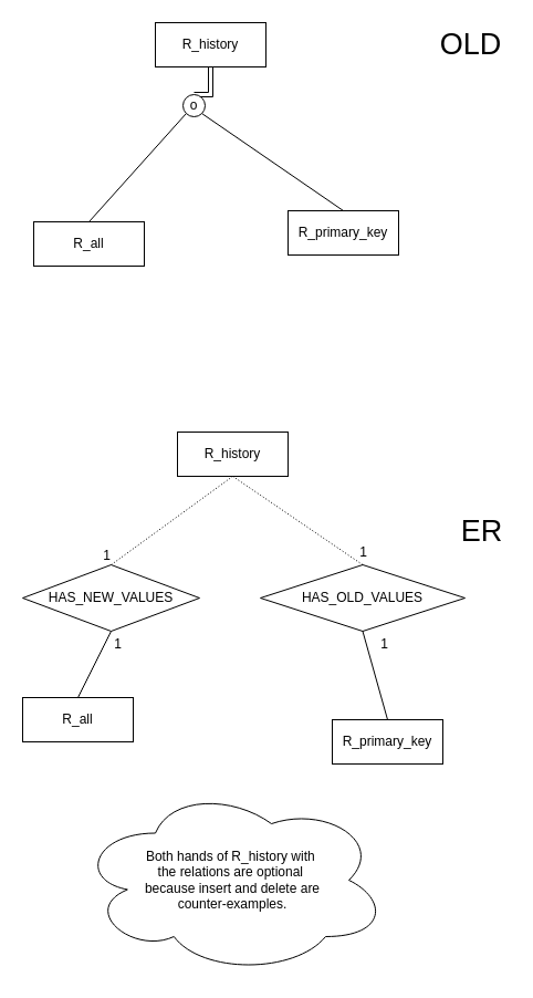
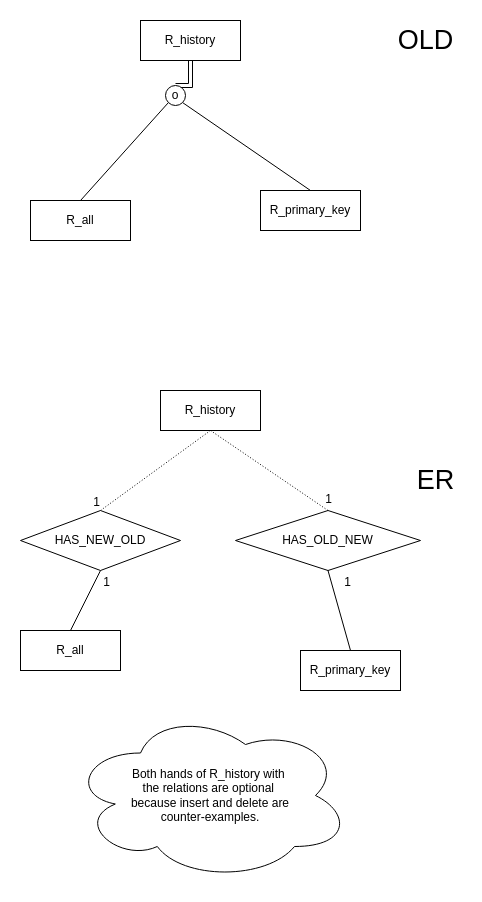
  <mxCell id="0" />
  <mxCell id="1" parent="0" />
  <mxCell id="2" style="rounded=0;orthogonalLoop=1;jettySize=auto;html=1;exitX=0.5;exitY=0;exitDx=0;exitDy=0;entryX=0;entryY=1;entryDx=0;entryDy=0;endArrow=none;endFill=0;" parent="1" source="3" target="8" edge="1"><mxGeometry relative="1" as="geometry" /></mxCell>
  <mxCell id="3" value="R_all" style="whiteSpace=wrap;html=1;align=center;" parent="1" vertex="1"><mxGeometry x="30" y="200" width="100" height="40" as="geometry" /></mxCell>
  <mxCell id="4" value="R_primary_key" style="whiteSpace=wrap;html=1;align=center;" parent="1" vertex="1"><mxGeometry x="260" y="190" width="100" height="40" as="geometry" /></mxCell>
  <mxCell id="5" value="R_history" style="whiteSpace=wrap;html=1;align=center;" parent="1" vertex="1"><mxGeometry x="140" y="20" width="100" height="40" as="geometry" /></mxCell>
  <mxCell id="6" style="edgeStyle=orthogonalEdgeStyle;rounded=0;orthogonalLoop=1;jettySize=auto;html=1;exitX=0.5;exitY=0;exitDx=0;exitDy=0;entryX=0.5;entryY=1;entryDx=0;entryDy=0;endArrow=none;endFill=0;shape=link;" parent="1" source="8" target="5" edge="1"><mxGeometry relative="1" as="geometry" /></mxCell>
  <mxCell id="7" style="edgeStyle=none;rounded=0;orthogonalLoop=1;jettySize=auto;html=1;exitX=1;exitY=1;exitDx=0;exitDy=0;entryX=0.5;entryY=0;entryDx=0;entryDy=0;endArrow=none;endFill=0;" parent="1" source="8" target="4" edge="1"><mxGeometry relative="1" as="geometry" /></mxCell>
  <mxCell id="8" value="o" style="ellipse;whiteSpace=wrap;html=1;aspect=fixed;" parent="1" vertex="1"><mxGeometry x="165" y="85" width="20" height="20" as="geometry" /></mxCell>
  <mxCell id="9" value="R_all" style="whiteSpace=wrap;html=1;align=center;" parent="1" vertex="1"><mxGeometry x="20" y="630" width="100" height="40" as="geometry" /></mxCell>
  <mxCell id="10" value="R_primary_key" style="whiteSpace=wrap;html=1;align=center;" parent="1" vertex="1"><mxGeometry x="300" y="650" width="100" height="40" as="geometry" /></mxCell>
  <mxCell id="11" value="R_history" style="whiteSpace=wrap;html=1;align=center;" parent="1" vertex="1"><mxGeometry x="160" y="390" width="100" height="40" as="geometry" /></mxCell>
- <mxCell id="12" value="HAS_NEW_VALUES" style="shape=rhombus;perimeter=rhombusPerimeter;whiteSpace=wrap;html=1;align=center;" parent="1" vertex="1"><mxGeometry x="20" y="510" width="160" height="60" as="geometry" /></mxCell>
- <mxCell id="13" value="HAS_OLD_VALUES" style="shape=rhombus;perimeter=rhombusPerimeter;whiteSpace=wrap;html=1;align=center;" parent="1" vertex="1"><mxGeometry x="235" y="510" width="185" height="60" as="geometry" /></mxCell>
+ <mxCell id="12" value="HAS_NEW_OLD" style="shape=rhombus;perimeter=rhombusPerimeter;whiteSpace=wrap;html=1;align=center;" parent="1" vertex="1"><mxGeometry x="20" y="510" width="160" height="60" as="geometry" /></mxCell>
+ <mxCell id="13" value="HAS_OLD_NEW" style="shape=rhombus;perimeter=rhombusPerimeter;whiteSpace=wrap;html=1;align=center;" parent="1" vertex="1"><mxGeometry x="235" y="510" width="185" height="60" as="geometry" /></mxCell>
  <mxCell id="14" value="" style="endArrow=none;html=1;rounded=0;dashed=1;dashPattern=1 2;exitX=0.5;exitY=1;exitDx=0;exitDy=0;entryX=0.5;entryY=0;entryDx=0;entryDy=0;" parent="1" source="11" target="12" edge="1"><mxGeometry relative="1" as="geometry"><mxPoint x="60" y="490" as="sourcePoint" /><mxPoint x="220" y="490" as="targetPoint" /></mxGeometry></mxCell>
  <mxCell id="15" value="1" style="resizable=0;html=1;align=right;verticalAlign=bottom;" parent="14" connectable="0" vertex="1"><mxGeometry x="1" relative="1" as="geometry" /></mxCell>
  <mxCell id="16" value="" style="endArrow=none;html=1;rounded=0;dashed=1;dashPattern=1 2;exitX=0.5;exitY=1;exitDx=0;exitDy=0;entryX=0.5;entryY=0;entryDx=0;entryDy=0;" parent="1" source="11" target="13" edge="1"><mxGeometry relative="1" as="geometry"><mxPoint x="220" y="440" as="sourcePoint" /><mxPoint x="230" y="500" as="targetPoint" /></mxGeometry></mxCell>
  <mxCell id="17" value="1" style="resizable=0;html=1;align=right;verticalAlign=bottom;" parent="16" connectable="0" vertex="1"><mxGeometry x="1" relative="1" as="geometry"><mxPoint x="5" y="-3" as="offset" /></mxGeometry></mxCell>
  <mxCell id="18" value="" style="endArrow=none;html=1;rounded=0;exitX=0.5;exitY=0;exitDx=0;exitDy=0;entryX=0.5;entryY=1;entryDx=0;entryDy=0;" parent="1" source="9" target="12" edge="1"><mxGeometry relative="1" as="geometry"><mxPoint x="60" y="490" as="sourcePoint" /><mxPoint x="220" y="490" as="targetPoint" /></mxGeometry></mxCell>
  <mxCell id="19" value="1" style="resizable=0;html=1;align=right;verticalAlign=bottom;" parent="18" connectable="0" vertex="1"><mxGeometry x="1" relative="1" as="geometry"><mxPoint x="10" y="20" as="offset" /></mxGeometry></mxCell>
  <mxCell id="20" value="" style="endArrow=none;html=1;rounded=0;entryX=0.5;entryY=1;entryDx=0;entryDy=0;exitX=0.5;exitY=0;exitDx=0;exitDy=0;" parent="1" source="10" target="13" edge="1"><mxGeometry relative="1" as="geometry"><mxPoint x="60" y="490" as="sourcePoint" /><mxPoint x="220" y="490" as="targetPoint" /></mxGeometry></mxCell>
  <mxCell id="21" value="1" style="resizable=0;html=1;align=right;verticalAlign=bottom;" parent="20" connectable="0" vertex="1"><mxGeometry x="1" relative="1" as="geometry"><mxPoint x="23" y="20" as="offset" /></mxGeometry></mxCell>
  <mxCell id="22" value="&lt;font style=&quot;font-size: 27px&quot;&gt;ER&lt;/font&gt;" style="text;html=1;align=center;verticalAlign=middle;resizable=0;points=[];autosize=1;strokeColor=none;" parent="1" vertex="1"><mxGeometry x="410" y="470" width="50" height="20" as="geometry" /></mxCell>
  <mxCell id="23" value="&lt;font style=&quot;font-size: 27px&quot;&gt;OLD&lt;/font&gt;" style="text;html=1;align=center;verticalAlign=middle;resizable=0;points=[];autosize=1;strokeColor=none;" parent="1" vertex="1"><mxGeometry x="390" y="30" width="70" height="20" as="geometry" /></mxCell>
  <mxCell id="24" value="Both hands of R_history with&amp;nbsp;&lt;br&gt;the relations are optional&amp;nbsp;&lt;br&gt;because insert and delete are&lt;br&gt;counter-examples." style="ellipse;shape=cloud;whiteSpace=wrap;html=1;" parent="1" vertex="1"><mxGeometry x="70" y="710" width="280" height="170" as="geometry" /></mxCell>
